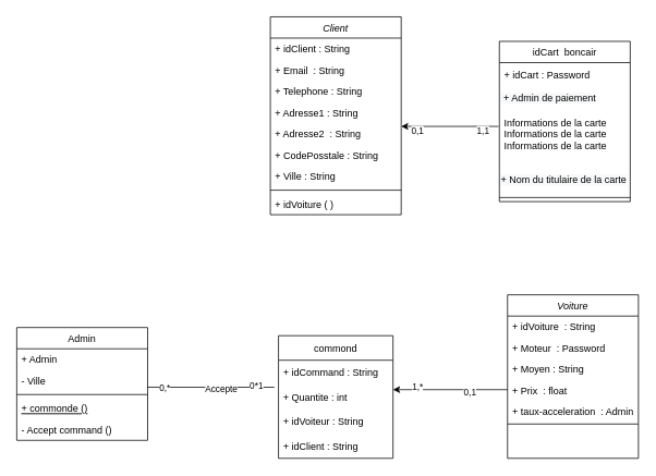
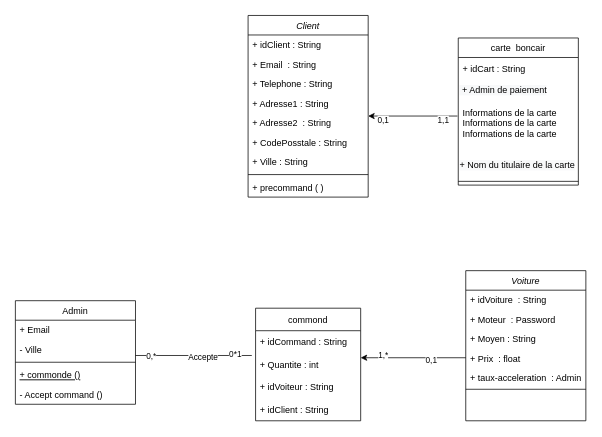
  <mxCell id="0" />
  <mxCell id="1" parent="0" />
  <mxCell id="2" value="Client" style="swimlane;fontStyle=2;align=center;verticalAlign=top;childLayout=stackLayout;horizontal=1;startSize=26;horizontalStack=0;resizeParent=1;resizeLast=0;collapsible=1;marginBottom=0;rounded=0;shadow=0;strokeWidth=1;" parent="1" vertex="1"><mxGeometry x="330" y="20" width="160" height="242" as="geometry"><mxRectangle x="230" y="140" width="160" height="26" as="alternateBounds" /></mxGeometry></mxCell>
  <mxCell id="3" value="+ idClient : String" style="text;align=left;verticalAlign=top;spacingLeft=4;spacingRight=4;overflow=hidden;rotatable=0;points=[[0,0.5],[1,0.5]];portConstraint=eastwest;rounded=0;shadow=0;html=0;" vertex="1" parent="2"><mxGeometry y="26" width="160" height="26" as="geometry" /></mxCell>
  <mxCell id="4" value="+ Email  : String&#10; " style="text;align=left;verticalAlign=top;spacingLeft=4;spacingRight=4;overflow=hidden;rotatable=0;points=[[0,0.5],[1,0.5]];portConstraint=eastwest;" parent="2" vertex="1"><mxGeometry y="52" width="160" height="26" as="geometry" /></mxCell>
  <mxCell id="5" value="+ Telephone : String" style="text;align=left;verticalAlign=top;spacingLeft=4;spacingRight=4;overflow=hidden;rotatable=0;points=[[0,0.5],[1,0.5]];portConstraint=eastwest;rounded=0;shadow=0;html=0;" parent="2" vertex="1"><mxGeometry y="78" width="160" height="26" as="geometry" /></mxCell>
  <mxCell id="6" value="+ Adresse1 : String&#10;&#10;" style="text;align=left;verticalAlign=top;spacingLeft=4;spacingRight=4;overflow=hidden;rotatable=0;points=[[0,0.5],[1,0.5]];portConstraint=eastwest;rounded=0;shadow=0;html=0;" parent="2" vertex="1"><mxGeometry y="104" width="160" height="26" as="geometry" /></mxCell>
  <mxCell id="7" value="+ Adresse2  : String&#10;&#10;" style="text;align=left;verticalAlign=top;spacingLeft=4;spacingRight=4;overflow=hidden;rotatable=0;points=[[0,0.5],[1,0.5]];portConstraint=eastwest;rounded=0;shadow=0;html=0;" vertex="1" parent="2"><mxGeometry y="130" width="160" height="26" as="geometry" /></mxCell>
  <mxCell id="8" value="+ CodePosstale : String" style="text;align=left;verticalAlign=top;spacingLeft=4;spacingRight=4;overflow=hidden;rotatable=0;points=[[0,0.5],[1,0.5]];portConstraint=eastwest;rounded=0;shadow=0;html=0;" vertex="1" parent="2"><mxGeometry y="156" width="160" height="26" as="geometry" /></mxCell>
  <mxCell id="9" value="+ Ville : String" style="text;align=left;verticalAlign=top;spacingLeft=4;spacingRight=4;overflow=hidden;rotatable=0;points=[[0,0.5],[1,0.5]];portConstraint=eastwest;rounded=0;shadow=0;html=0;" vertex="1" parent="2"><mxGeometry y="182" width="160" height="26" as="geometry" /></mxCell>
  <mxCell id="10" value="" style="line;html=1;strokeWidth=1;align=left;verticalAlign=middle;spacingTop=-1;spacingLeft=3;spacingRight=3;rotatable=0;labelPosition=right;points=[];portConstraint=eastwest;" parent="2" vertex="1"><mxGeometry y="208" width="160" height="8" as="geometry" /></mxCell>
- <mxCell id="11" value="+ idVoiture ( )" style="text;align=left;verticalAlign=top;spacingLeft=4;spacingRight=4;overflow=hidden;rotatable=0;points=[[0,0.5],[1,0.5]];portConstraint=eastwest;" parent="2" vertex="1"><mxGeometry y="216" width="160" height="26" as="geometry" /></mxCell>
+ <mxCell id="11" value="+ precommand ( )" style="text;align=left;verticalAlign=top;spacingLeft=4;spacingRight=4;overflow=hidden;rotatable=0;points=[[0,0.5],[1,0.5]];portConstraint=eastwest;" parent="2" vertex="1"><mxGeometry y="216" width="160" height="26" as="geometry" /></mxCell>
  <mxCell id="12" value="Admin" style="swimlane;fontStyle=0;align=center;verticalAlign=top;childLayout=stackLayout;horizontal=1;startSize=26;horizontalStack=0;resizeParent=1;resizeLast=0;collapsible=1;marginBottom=0;rounded=0;shadow=0;strokeWidth=1;" parent="1" vertex="1"><mxGeometry x="20" y="400" width="160" height="138" as="geometry"><mxRectangle x="130" y="380" width="160" height="26" as="alternateBounds" /></mxGeometry></mxCell>
- <mxCell id="13" value="+ Admin" style="text;align=left;verticalAlign=top;spacingLeft=4;spacingRight=4;overflow=hidden;rotatable=0;points=[[0,0.5],[1,0.5]];portConstraint=eastwest;" parent="12" vertex="1"><mxGeometry y="26" width="160" height="26" as="geometry" /></mxCell>
+ <mxCell id="13" value="+ Email" style="text;align=left;verticalAlign=top;spacingLeft=4;spacingRight=4;overflow=hidden;rotatable=0;points=[[0,0.5],[1,0.5]];portConstraint=eastwest;" parent="12" vertex="1"><mxGeometry y="26" width="160" height="26" as="geometry" /></mxCell>
  <mxCell id="14" value="- Ville" style="text;align=left;verticalAlign=top;spacingLeft=4;spacingRight=4;overflow=hidden;rotatable=0;points=[[0,0.5],[1,0.5]];portConstraint=eastwest;rounded=0;shadow=0;html=0;" parent="12" vertex="1"><mxGeometry y="52" width="160" height="26" as="geometry" /></mxCell>
  <mxCell id="15" value="" style="line;html=1;strokeWidth=1;align=left;verticalAlign=middle;spacingTop=-1;spacingLeft=3;spacingRight=3;rotatable=0;labelPosition=right;points=[];portConstraint=eastwest;" parent="12" vertex="1"><mxGeometry y="78" width="160" height="8" as="geometry" /></mxCell>
  <mxCell id="16" value="+ commonde ()" style="text;align=left;verticalAlign=top;spacingLeft=4;spacingRight=4;overflow=hidden;rotatable=0;points=[[0,0.5],[1,0.5]];portConstraint=eastwest;fontStyle=4" parent="12" vertex="1"><mxGeometry y="86" width="160" height="26" as="geometry" /></mxCell>
  <mxCell id="17" value="- Accept command ()" style="text;align=left;verticalAlign=top;spacingLeft=4;spacingRight=4;overflow=hidden;rotatable=0;points=[[0,0.5],[1,0.5]];portConstraint=eastwest;fontStyle=0" parent="12" vertex="1"><mxGeometry y="112" width="160" height="26" as="geometry" /></mxCell>
- <mxCell id="18" value="idCart  boncair" style="swimlane;fontStyle=0;align=center;verticalAlign=top;childLayout=stackLayout;horizontal=1;startSize=26;horizontalStack=0;resizeParent=1;resizeLast=0;collapsible=1;marginBottom=0;rounded=0;shadow=0;strokeWidth=1;" parent="1" vertex="1"><mxGeometry x="610" y="50" width="160" height="196" as="geometry"><mxRectangle x="340" y="380" width="170" height="26" as="alternateBounds" /></mxGeometry></mxCell>
- <mxCell id="19" value="+ idCart : Password" style="text;strokeColor=none;fillColor=none;align=left;verticalAlign=middle;spacingLeft=4;spacingRight=4;overflow=hidden;points=[[0,0.5],[1,0.5]];portConstraint=eastwest;rotatable=0;" vertex="1" parent="18"><mxGeometry y="26" width="160" height="30" as="geometry" /></mxCell>
+ <mxCell id="18" value="carte  boncair" style="swimlane;fontStyle=0;align=center;verticalAlign=top;childLayout=stackLayout;horizontal=1;startSize=26;horizontalStack=0;resizeParent=1;resizeLast=0;collapsible=1;marginBottom=0;rounded=0;shadow=0;strokeWidth=1;" parent="1" vertex="1"><mxGeometry x="610" y="50" width="160" height="196" as="geometry"><mxRectangle x="340" y="380" width="170" height="26" as="alternateBounds" /></mxGeometry></mxCell>
+ <mxCell id="19" value="+ idCart : String" style="text;strokeColor=none;fillColor=none;align=left;verticalAlign=middle;spacingLeft=4;spacingRight=4;overflow=hidden;points=[[0,0.5],[1,0.5]];portConstraint=eastwest;rotatable=0;" vertex="1" parent="18"><mxGeometry y="26" width="160" height="30" as="geometry" /></mxCell>
  <mxCell id="20" value="&lt;span style=&quot;color: rgb(0, 0, 0); font-family: Helvetica; font-size: 12px; font-style: normal; font-variant-ligatures: normal; font-variant-caps: normal; font-weight: 400; letter-spacing: normal; orphans: 2; text-align: left; text-indent: 0px; text-transform: none; widows: 2; word-spacing: 0px; -webkit-text-stroke-width: 0px; background-color: rgb(248, 249, 250); text-decoration-thickness: initial; text-decoration-style: initial; text-decoration-color: initial; float: none; display: inline !important;&quot;&gt;&amp;nbsp;+ Admin de paiement&lt;/span&gt;" style="text;whiteSpace=wrap;html=1;" vertex="1" parent="18"><mxGeometry y="56" width="160" height="30" as="geometry" /></mxCell>
  <mxCell id="21" value="Informations de la carte&#10;Informations de la carte&#10;Informations de la carte&#10;&#10;" style="text;align=left;verticalAlign=top;spacingLeft=4;spacingRight=4;overflow=hidden;rotatable=0;points=[[0,0.5],[1,0.5]];portConstraint=eastwest;" parent="18" vertex="1"><mxGeometry y="86" width="160" height="70" as="geometry" /></mxCell>
  <mxCell id="22" value="&lt;span style=&quot;color: rgb(0, 0, 0); font-family: Helvetica; font-size: 12px; font-style: normal; font-variant-ligatures: normal; font-variant-caps: normal; font-weight: 400; letter-spacing: normal; orphans: 2; text-align: left; text-indent: 0px; text-transform: none; widows: 2; word-spacing: 0px; -webkit-text-stroke-width: 0px; background-color: rgb(248, 249, 250); text-decoration-thickness: initial; text-decoration-style: initial; text-decoration-color: initial; float: none; display: inline !important;&quot;&gt;+ Nom du titulaire de la carte&lt;/span&gt;" style="text;whiteSpace=wrap;html=1;" vertex="1" parent="18"><mxGeometry y="156" width="160" height="30" as="geometry" /></mxCell>
  <mxCell id="23" value="" style="line;html=1;strokeWidth=1;align=left;verticalAlign=middle;spacingTop=-1;spacingLeft=3;spacingRight=3;rotatable=0;labelPosition=right;points=[];portConstraint=eastwest;" parent="18" vertex="1"><mxGeometry y="186" width="160" height="10" as="geometry" /></mxCell>
  <mxCell id="24" value="commond" style="swimlane;fontStyle=0;childLayout=stackLayout;horizontal=1;startSize=30;horizontalStack=0;resizeParent=1;resizeParentMax=0;resizeLast=0;collapsible=1;marginBottom=0;" vertex="1" parent="1"><mxGeometry x="340" y="410" width="140" height="150" as="geometry" /></mxCell>
  <mxCell id="25" value="+ idCommand : String" style="text;strokeColor=none;fillColor=none;align=left;verticalAlign=middle;spacingLeft=4;spacingRight=4;overflow=hidden;points=[[0,0.5],[1,0.5]];portConstraint=eastwest;rotatable=0;" vertex="1" parent="24"><mxGeometry y="30" width="140" height="30" as="geometry" /></mxCell>
  <mxCell id="26" value="+ Quantite : int " style="text;strokeColor=none;fillColor=none;align=left;verticalAlign=middle;spacingLeft=4;spacingRight=4;overflow=hidden;points=[[0,0.5],[1,0.5]];portConstraint=eastwest;rotatable=0;" vertex="1" parent="24"><mxGeometry y="60" width="140" height="30" as="geometry" /></mxCell>
  <mxCell id="27" value="+ idVoiteur : String" style="text;strokeColor=none;fillColor=none;align=left;verticalAlign=middle;spacingLeft=4;spacingRight=4;overflow=hidden;points=[[0,0.5],[1,0.5]];portConstraint=eastwest;rotatable=0;" vertex="1" parent="24"><mxGeometry y="90" width="140" height="30" as="geometry" /></mxCell>
  <mxCell id="28" value="+ idClient : String" style="text;strokeColor=none;fillColor=none;align=left;verticalAlign=middle;spacingLeft=4;spacingRight=4;overflow=hidden;points=[[0,0.5],[1,0.5]];portConstraint=eastwest;rotatable=0;" vertex="1" parent="24"><mxGeometry y="120" width="140" height="30" as="geometry" /></mxCell>
  <mxCell id="29" value="Voiture" style="swimlane;fontStyle=2;align=center;verticalAlign=top;childLayout=stackLayout;horizontal=1;startSize=26;horizontalStack=0;resizeParent=1;resizeLast=0;collapsible=1;marginBottom=0;rounded=0;shadow=0;strokeWidth=1;" vertex="1" parent="1"><mxGeometry x="620" y="360" width="160" height="200" as="geometry"><mxRectangle x="230" y="140" width="160" height="26" as="alternateBounds" /></mxGeometry></mxCell>
  <mxCell id="30" value="+ idVoiture  : String" style="text;align=left;verticalAlign=top;spacingLeft=4;spacingRight=4;overflow=hidden;rotatable=0;points=[[0,0.5],[1,0.5]];portConstraint=eastwest;rounded=0;shadow=0;html=0;" vertex="1" parent="29"><mxGeometry y="26" width="160" height="26" as="geometry" /></mxCell>
  <mxCell id="31" value="+ Moteur  : Password&#10; " style="text;align=left;verticalAlign=top;spacingLeft=4;spacingRight=4;overflow=hidden;rotatable=0;points=[[0,0.5],[1,0.5]];portConstraint=eastwest;" vertex="1" parent="29"><mxGeometry y="52" width="160" height="26" as="geometry" /></mxCell>
  <mxCell id="32" value="+ Moyen : String" style="text;align=left;verticalAlign=top;spacingLeft=4;spacingRight=4;overflow=hidden;rotatable=0;points=[[0,0.5],[1,0.5]];portConstraint=eastwest;rounded=0;shadow=0;html=0;" vertex="1" parent="29"><mxGeometry y="78" width="160" height="26" as="geometry" /></mxCell>
  <mxCell id="33" value="+ Prix  : float&#10;&#10;" style="text;align=left;verticalAlign=top;spacingLeft=4;spacingRight=4;overflow=hidden;rotatable=0;points=[[0,0.5],[1,0.5]];portConstraint=eastwest;rounded=0;shadow=0;html=0;" vertex="1" parent="29"><mxGeometry y="104" width="160" height="26" as="geometry" /></mxCell>
  <mxCell id="34" value="+ taux-acceleration  : Admin&#10;&#10;" style="text;align=left;verticalAlign=top;spacingLeft=4;spacingRight=4;overflow=hidden;rotatable=0;points=[[0,0.5],[1,0.5]];portConstraint=eastwest;rounded=0;shadow=0;html=0;" vertex="1" parent="29"><mxGeometry y="130" width="160" height="26" as="geometry" /></mxCell>
  <mxCell id="35" value="" style="line;html=1;strokeWidth=1;align=left;verticalAlign=middle;spacingTop=-1;spacingLeft=3;spacingRight=3;rotatable=0;labelPosition=right;points=[];portConstraint=eastwest;" vertex="1" parent="29"><mxGeometry y="156" width="160" height="4" as="geometry" /></mxCell>
  <mxCell id="36" value="" style="endArrow=classic;html=1;rounded=0;entryX=1.05;entryY=0.2;entryDx=0;entryDy=0;entryPerimeter=0;" edge="1" parent="1"><mxGeometry width="50" height="50" relative="1" as="geometry"><mxPoint x="620" y="476" as="sourcePoint" /><mxPoint x="480" y="476" as="targetPoint" /></mxGeometry></mxCell>
  <mxCell id="37" value="1,*" style="edgeLabel;html=1;align=center;verticalAlign=middle;resizable=0;points=[];" vertex="1" connectable="0" parent="36"><mxGeometry x="0.6" y="-4" relative="1" as="geometry"><mxPoint x="1" as="offset" /></mxGeometry></mxCell>
  <mxCell id="38" value="0,1" style="edgeLabel;html=1;align=center;verticalAlign=middle;resizable=0;points=[];" vertex="1" connectable="0" parent="36"><mxGeometry x="-0.329" y="2" relative="1" as="geometry"><mxPoint as="offset" /></mxGeometry></mxCell>
  <mxCell id="39" value="" style="endArrow=classic;html=1;rounded=0;exitX=-0.019;exitY=0.257;exitDx=0;exitDy=0;exitPerimeter=0;" edge="1" parent="1"><mxGeometry width="50" height="50" relative="1" as="geometry"><mxPoint x="608.96" y="153.99" as="sourcePoint" /><mxPoint x="490" y="154" as="targetPoint" /></mxGeometry></mxCell>
  <mxCell id="40" value="0,1" style="edgeLabel;html=1;align=center;verticalAlign=middle;resizable=0;points=[];" vertex="1" connectable="0" parent="39"><mxGeometry x="0.546" y="-4" relative="1" as="geometry"><mxPoint x="-7" y="10" as="offset" /></mxGeometry></mxCell>
  <mxCell id="41" value="1,1" style="edgeLabel;html=1;align=center;verticalAlign=middle;resizable=0;points=[];" vertex="1" connectable="0" parent="39"><mxGeometry x="-0.631" y="1" relative="1" as="geometry"><mxPoint x="3" y="5" as="offset" /></mxGeometry></mxCell>
  <mxCell id="42" value="" style="endArrow=none;html=1;rounded=0;entryX=-0.036;entryY=0.1;entryDx=0;entryDy=0;entryPerimeter=0;" edge="1" parent="1" target="26"><mxGeometry width="50" height="50" relative="1" as="geometry"><mxPoint x="180" y="473" as="sourcePoint" /><mxPoint x="280" y="490" as="targetPoint" /></mxGeometry></mxCell>
  <mxCell id="43" value="Accepte" style="edgeLabel;html=1;align=center;verticalAlign=middle;resizable=0;points=[];" vertex="1" connectable="0" parent="42"><mxGeometry x="0.149" y="-1" relative="1" as="geometry"><mxPoint as="offset" /></mxGeometry></mxCell>
  <mxCell id="44" value="0,*" style="edgeLabel;html=1;align=center;verticalAlign=middle;resizable=0;points=[];" vertex="1" connectable="0" parent="42"><mxGeometry x="-0.742" relative="1" as="geometry"><mxPoint as="offset" /></mxGeometry></mxCell>
  <mxCell id="45" value="0*1" style="edgeLabel;html=1;align=center;verticalAlign=middle;resizable=0;points=[];" vertex="1" connectable="0" parent="42"><mxGeometry x="0.704" y="3" relative="1" as="geometry"><mxPoint as="offset" /></mxGeometry></mxCell>
